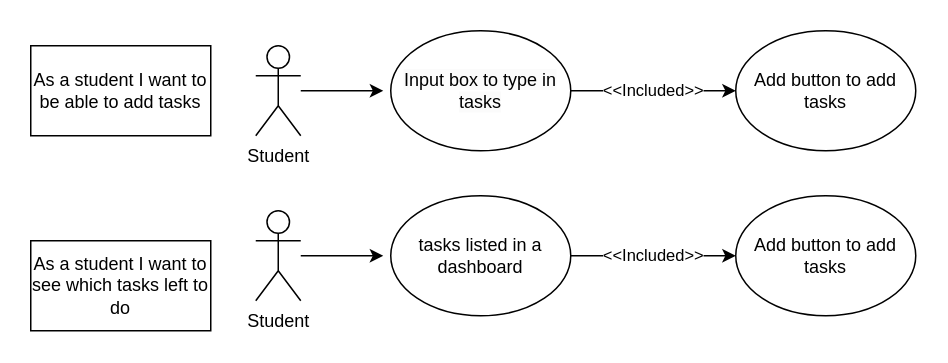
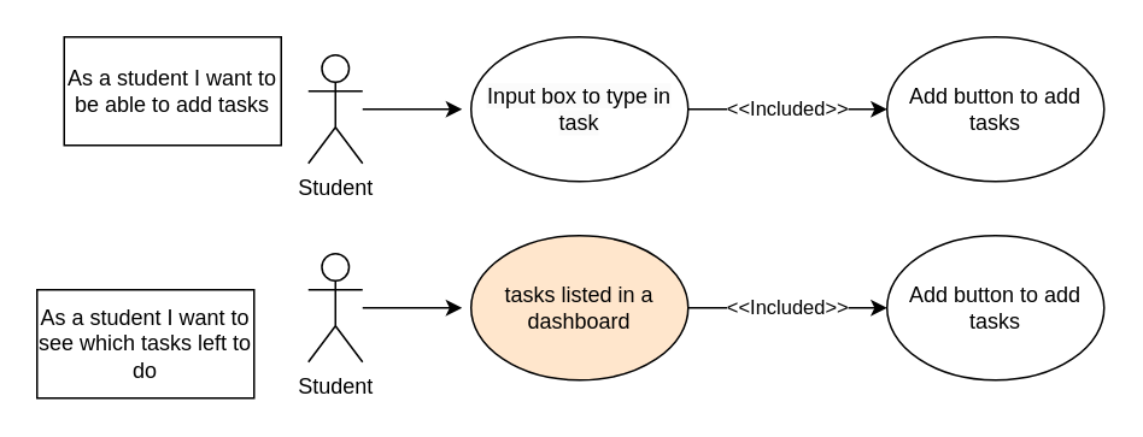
  <mxCell id="0" />
  <mxCell id="1" parent="0" />
  <mxCell id="2" value="" style="edgeStyle=orthogonalEdgeStyle;rounded=0;orthogonalLoop=1;jettySize=auto;html=1;" edge="1" parent="1" source="3"><mxGeometry relative="1" as="geometry"><mxPoint x="255" y="60" as="targetPoint" /></mxGeometry></mxCell>
  <mxCell id="3" value="Student" style="shape=umlActor;verticalLabelPosition=bottom;verticalAlign=top;html=1;outlineConnect=0;" vertex="1" parent="1"><mxGeometry x="170" y="30" width="30" height="60" as="geometry" /></mxCell>
- <mxCell id="4" value="As a student I want to be able to add tasks" style="rounded=0;whiteSpace=wrap;html=1;" vertex="1" parent="1"><mxGeometry x="20" y="30" width="120" height="60" as="geometry" /></mxCell>
+ <mxCell id="4" value="As a student I want to be able to add tasks" style="rounded=0;whiteSpace=wrap;html=1;" vertex="1" parent="1"><mxGeometry x="35" y="20" width="120" height="60" as="geometry" /></mxCell>
  <mxCell id="5" value="&amp;lt;&amp;lt;Included&amp;gt;&amp;gt;" style="edgeStyle=orthogonalEdgeStyle;rounded=0;orthogonalLoop=1;jettySize=auto;html=1;" edge="1" parent="1" source="6" target="7"><mxGeometry relative="1" as="geometry" /></mxCell>
- <mxCell id="6" value="&lt;span style=&quot;color: rgb(0, 0, 0); font-family: Helvetica; font-size: 12px; font-style: normal; font-variant-ligatures: normal; font-variant-caps: normal; font-weight: 400; letter-spacing: normal; orphans: 2; text-align: center; text-indent: 0px; text-transform: none; widows: 2; word-spacing: 0px; -webkit-text-stroke-width: 0px; white-space: normal; background-color: rgb(251, 251, 251); text-decoration-thickness: initial; text-decoration-style: initial; text-decoration-color: initial; display: inline !important; float: none;&quot;&gt;Input box to type in tasks&lt;/span&gt;" style="ellipse;whiteSpace=wrap;html=1;" vertex="1" parent="1"><mxGeometry x="260" y="20" width="120" height="80" as="geometry" /></mxCell>
+ <mxCell id="6" value="&lt;span style=&quot;color: rgb(0, 0, 0); font-family: Helvetica; font-size: 12px; font-style: normal; font-variant-ligatures: normal; font-variant-caps: normal; font-weight: 400; letter-spacing: normal; orphans: 2; text-align: center; text-indent: 0px; text-transform: none; widows: 2; word-spacing: 0px; -webkit-text-stroke-width: 0px; white-space: normal; background-color: rgb(251, 251, 251); text-decoration-thickness: initial; text-decoration-style: initial; text-decoration-color: initial; display: inline !important; float: none;&quot;&gt;Input box to type in task&lt;/span&gt;" style="ellipse;whiteSpace=wrap;html=1;" vertex="1" parent="1"><mxGeometry x="260" y="20" width="120" height="80" as="geometry" /></mxCell>
  <mxCell id="7" value="Add button to add tasks" style="ellipse;whiteSpace=wrap;html=1;" vertex="1" parent="1"><mxGeometry x="490" y="20" width="120" height="80" as="geometry" /></mxCell>
  <mxCell id="8" value="" style="edgeStyle=orthogonalEdgeStyle;rounded=0;orthogonalLoop=1;jettySize=auto;html=1;" edge="1" parent="1" source="9"><mxGeometry relative="1" as="geometry"><mxPoint x="255" y="170" as="targetPoint" /></mxGeometry></mxCell>
  <mxCell id="9" value="Student" style="shape=umlActor;verticalLabelPosition=bottom;verticalAlign=top;html=1;outlineConnect=0;" vertex="1" parent="1"><mxGeometry x="170" y="140" width="30" height="60" as="geometry" /></mxCell>
  <mxCell id="10" value="As a student I want to see which tasks left to do" style="rounded=0;whiteSpace=wrap;html=1;" vertex="1" parent="1"><mxGeometry x="20" y="160" width="120" height="60" as="geometry" /></mxCell>
  <mxCell id="11" value="&amp;lt;&amp;lt;Included&amp;gt;&amp;gt;" style="edgeStyle=orthogonalEdgeStyle;rounded=0;orthogonalLoop=1;jettySize=auto;html=1;" edge="1" parent="1" source="12" target="13"><mxGeometry relative="1" as="geometry" /></mxCell>
- <mxCell id="12" value="tasks listed in a dashboard" style="ellipse;whiteSpace=wrap;html=1;" vertex="1" parent="1"><mxGeometry x="260" y="130" width="120" height="80" as="geometry" /></mxCell>
+ <mxCell id="12" value="tasks listed in a dashboard" style="ellipse;whiteSpace=wrap;html=1;fillColor=#ffe6cc;" vertex="1" parent="1"><mxGeometry x="260" y="130" width="120" height="80" as="geometry" /></mxCell>
  <mxCell id="13" value="Add button to add tasks" style="ellipse;whiteSpace=wrap;html=1;" vertex="1" parent="1"><mxGeometry x="490" y="130" width="120" height="80" as="geometry" /></mxCell>
